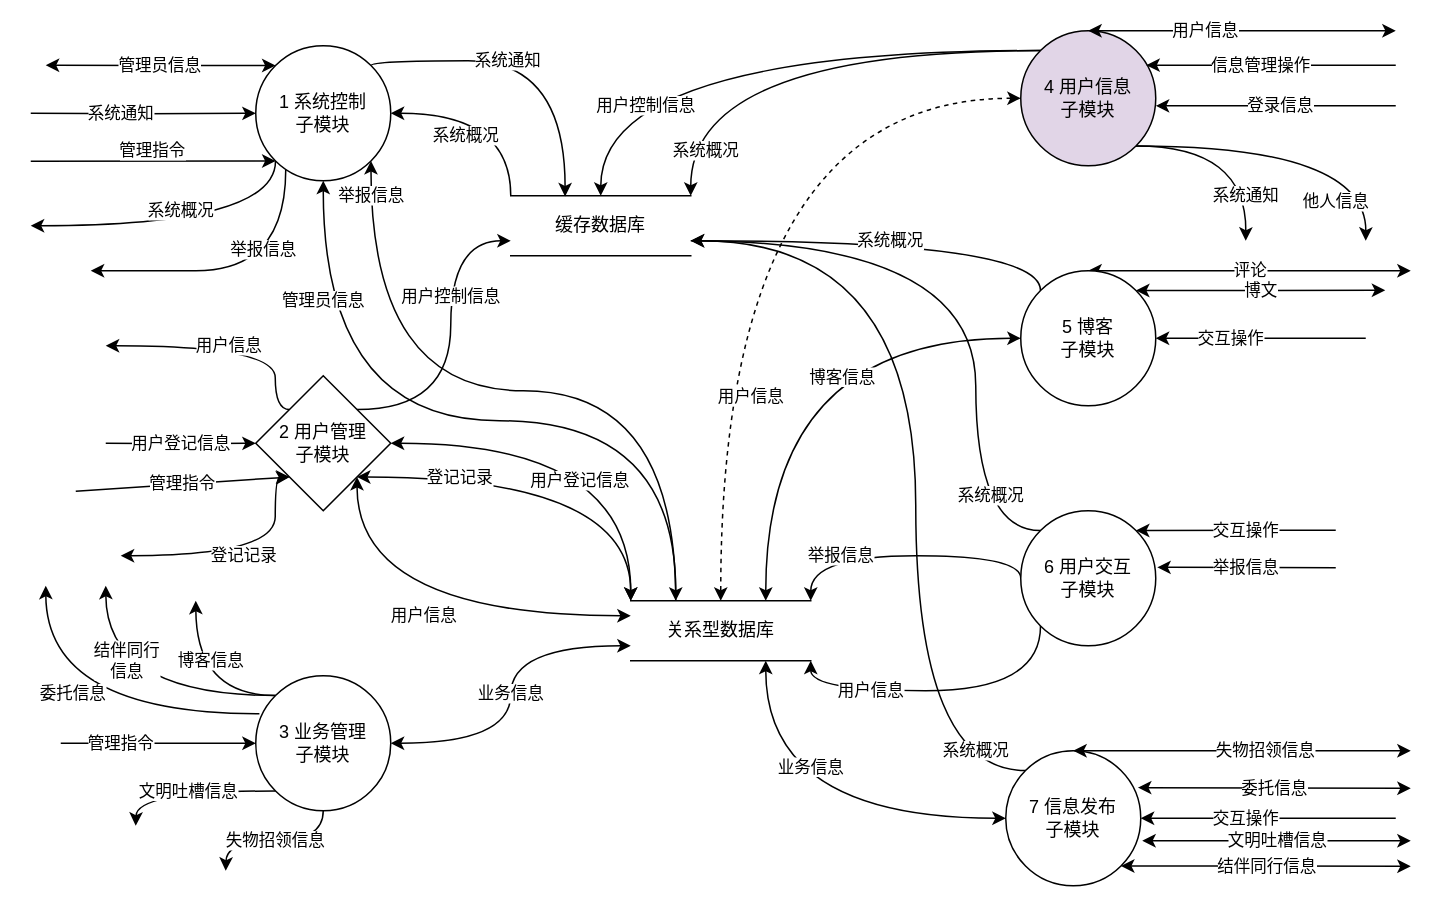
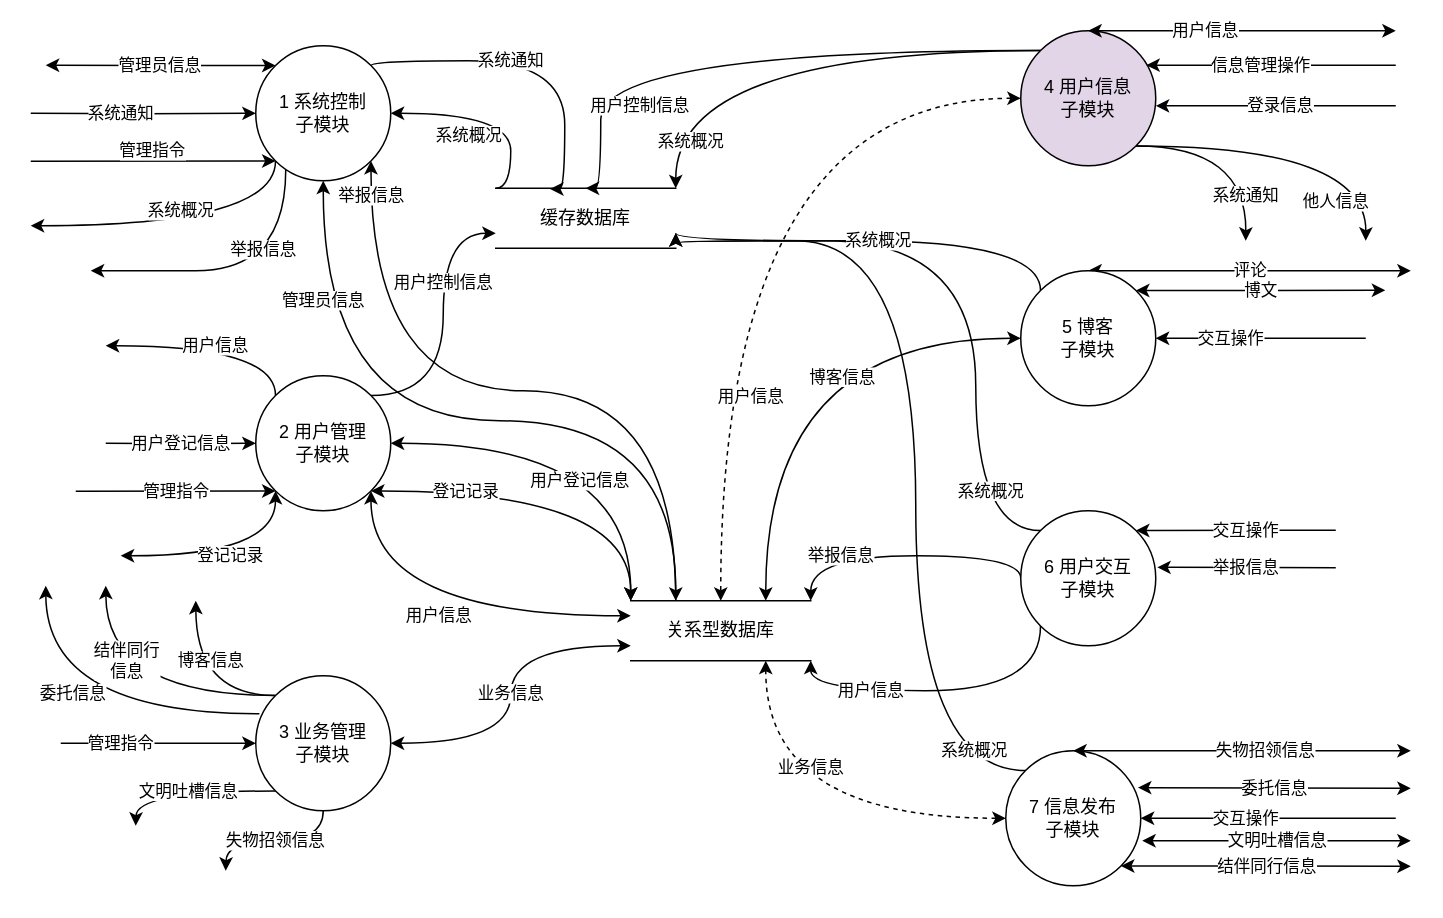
  <mxCell id="0" />
  <mxCell id="1" parent="0" />
  <mxCell id="2" value="用户登记信息" style="edgeStyle=orthogonalEdgeStyle;curved=1;rounded=0;orthogonalLoop=1;jettySize=auto;html=1;exitX=1;exitY=0.5;exitDx=0;exitDy=0;entryX=0;entryY=0;entryDx=0;entryDy=0;startArrow=classic;startFill=1;" parent="1" source="7" target="47" edge="1"><mxGeometry x="-0.051" y="-25" relative="1" as="geometry"><mxPoint as="offset" /></mxGeometry></mxCell>
  <mxCell id="3" value="用户控制信息" style="edgeStyle=orthogonalEdgeStyle;curved=1;rounded=0;orthogonalLoop=1;jettySize=auto;html=1;exitX=1;exitY=0;exitDx=0;exitDy=0;entryX=0;entryY=0.75;entryDx=0;entryDy=0;" parent="1" source="7" target="53" edge="1"><mxGeometry x="0.287" relative="1" as="geometry"><mxPoint as="offset" /></mxGeometry></mxCell>
  <mxCell id="4" value="用户信息" style="edgeStyle=orthogonalEdgeStyle;rounded=0;orthogonalLoop=1;jettySize=auto;html=1;exitX=0;exitY=0;exitDx=0;exitDy=0;curved=1;" parent="1" source="7" edge="1"><mxGeometry relative="1" as="geometry"><mxPoint x="70" y="230" as="targetPoint" /><Array as="points"><mxPoint x="183" y="230" /></Array></mxGeometry></mxCell>
  <mxCell id="5" value="登记记录" style="edgeStyle=orthogonalEdgeStyle;curved=1;rounded=0;orthogonalLoop=1;jettySize=auto;html=1;exitX=1;exitY=1;exitDx=0;exitDy=0;entryX=0;entryY=0;entryDx=0;entryDy=0;startArrow=classic;startFill=1;" edge="1" parent="1" source="7" target="47"><mxGeometry x="-0.487" relative="1" as="geometry"><mxPoint as="offset" /></mxGeometry></mxCell>
  <mxCell id="6" value="登记记录" style="edgeStyle=orthogonalEdgeStyle;curved=1;rounded=0;orthogonalLoop=1;jettySize=auto;html=1;exitX=0;exitY=1;exitDx=0;exitDy=0;startArrow=classic;startFill=1;" edge="1" parent="1" source="7"><mxGeometry relative="1" as="geometry"><mxPoint x="80" y="370" as="targetPoint" /><Array as="points"><mxPoint x="183" y="370" /></Array></mxGeometry></mxCell>
- <mxCell id="7" value="2 用户管理&lt;br&gt;子模块" style="rhombus;whiteSpace=wrap;html=1;" parent="1" vertex="1"><mxGeometry x="170" y="250" width="90" height="90" as="geometry" /></mxCell>
+ <mxCell id="7" value="2 用户管理&lt;br&gt;子模块" style="ellipse;whiteSpace=wrap;html=1;" parent="1" vertex="1"><mxGeometry x="170" y="250" width="90" height="90" as="geometry" /></mxCell>
  <mxCell id="8" value="业务信息" style="edgeStyle=orthogonalEdgeStyle;curved=1;rounded=0;orthogonalLoop=1;jettySize=auto;html=1;entryX=0;entryY=0.75;entryDx=0;entryDy=0;startArrow=classic;startFill=1;" parent="1" source="14" target="47" edge="1"><mxGeometry relative="1" as="geometry" /></mxCell>
  <mxCell id="9" value="委托信息" style="edgeStyle=orthogonalEdgeStyle;curved=1;rounded=0;orthogonalLoop=1;jettySize=auto;html=1;exitX=0.027;exitY=0.282;exitDx=0;exitDy=0;exitPerimeter=0;" parent="1" source="14" edge="1"><mxGeometry x="0.088" y="-13" relative="1" as="geometry"><mxPoint as="offset" /><mxPoint x="30" y="390" as="targetPoint" /></mxGeometry></mxCell>
  <mxCell id="10" value="结伴同行&lt;br&gt;信息" style="edgeStyle=orthogonalEdgeStyle;rounded=0;orthogonalLoop=1;jettySize=auto;html=1;exitX=0;exitY=0;exitDx=0;exitDy=0;curved=1;" parent="1" source="14" edge="1"><mxGeometry x="0.064" y="-23" relative="1" as="geometry"><mxPoint x="70" y="390" as="targetPoint" /><mxPoint as="offset" /></mxGeometry></mxCell>
  <mxCell id="11" value="博客信息" style="edgeStyle=orthogonalEdgeStyle;curved=1;rounded=0;orthogonalLoop=1;jettySize=auto;html=1;exitX=0;exitY=0;exitDx=0;exitDy=0;" parent="1" source="14" edge="1"><mxGeometry x="0.313" y="-10" relative="1" as="geometry"><mxPoint x="130" y="400" as="targetPoint" /><mxPoint as="offset" /></mxGeometry></mxCell>
  <mxCell id="12" value="文明吐槽信息" style="edgeStyle=orthogonalEdgeStyle;curved=1;rounded=0;orthogonalLoop=1;jettySize=auto;html=1;exitX=0;exitY=1;exitDx=0;exitDy=0;" parent="1" source="14" edge="1"><mxGeometry relative="1" as="geometry"><mxPoint x="90" y="550" as="targetPoint" /></mxGeometry></mxCell>
  <mxCell id="13" value="失物招领信息" style="edgeStyle=orthogonalEdgeStyle;curved=1;rounded=0;orthogonalLoop=1;jettySize=auto;html=1;exitX=0.5;exitY=1;exitDx=0;exitDy=0;" parent="1" source="14" edge="1"><mxGeometry relative="1" as="geometry"><mxPoint x="150" y="580" as="targetPoint" /></mxGeometry></mxCell>
  <mxCell id="14" value="3 业务管理&lt;br&gt;子模块" style="ellipse;whiteSpace=wrap;html=1;" parent="1" vertex="1"><mxGeometry x="170" y="450" width="90" height="90" as="geometry" /></mxCell>
  <mxCell id="15" value="系统概况" style="edgeStyle=orthogonalEdgeStyle;curved=1;rounded=0;orthogonalLoop=1;jettySize=auto;html=1;exitX=0;exitY=1;exitDx=0;exitDy=0;" parent="1" source="20" edge="1"><mxGeometry x="0.031" y="-10" relative="1" as="geometry"><Array as="points"><mxPoint x="183" y="150" /><mxPoint x="20" y="150" /></Array><mxPoint as="offset" /><mxPoint x="20" y="150" as="targetPoint" /></mxGeometry></mxCell>
  <mxCell id="16" value="系统通知" style="edgeStyle=orthogonalEdgeStyle;curved=1;rounded=0;orthogonalLoop=1;jettySize=auto;html=1;entryX=0.302;entryY=0.012;entryDx=0;entryDy=0;entryPerimeter=0;exitX=1;exitY=0;exitDx=0;exitDy=0;" parent="1" source="20" target="53" edge="1"><mxGeometry x="-0.155" relative="1" as="geometry"><Array as="points"><mxPoint x="247" y="40" /><mxPoint x="376" y="40" /></Array><mxPoint as="offset" /></mxGeometry></mxCell>
  <mxCell id="17" value="举报信息" style="edgeStyle=orthogonalEdgeStyle;curved=1;rounded=0;orthogonalLoop=1;jettySize=auto;html=1;" parent="1" source="20" edge="1"><mxGeometry x="-0.458" y="-15" relative="1" as="geometry"><mxPoint x="60" y="180" as="targetPoint" /><Array as="points"><mxPoint x="190" y="180" /><mxPoint x="70" y="180" /></Array><mxPoint as="offset" /></mxGeometry></mxCell>
  <mxCell id="18" value="管理员信息" style="edgeStyle=orthogonalEdgeStyle;rounded=0;orthogonalLoop=1;jettySize=auto;html=1;exitX=0;exitY=0;exitDx=0;exitDy=0;startArrow=classic;startFill=1;" edge="1" parent="1" source="20"><mxGeometry relative="1" as="geometry"><mxPoint x="30" y="43" as="targetPoint" /></mxGeometry></mxCell>
  <mxCell id="19" value="管理员信息" style="edgeStyle=orthogonalEdgeStyle;rounded=0;orthogonalLoop=1;jettySize=auto;html=1;exitX=0.5;exitY=1;exitDx=0;exitDy=0;entryX=0.25;entryY=0;entryDx=0;entryDy=0;startArrow=classic;startFill=1;curved=1;" edge="1" parent="1" source="20" target="47"><mxGeometry x="-0.689" relative="1" as="geometry"><Array as="points"><mxPoint x="215" y="280" /><mxPoint x="450" y="280" /></Array><mxPoint as="offset" /></mxGeometry></mxCell>
  <mxCell id="20" value="1 系统控制&lt;br&gt;子模块" style="ellipse;whiteSpace=wrap;html=1;" parent="1" vertex="1"><mxGeometry x="170" y="30" width="90" height="90" as="geometry" /></mxCell>
  <mxCell id="21" value="用户控制信息" style="edgeStyle=orthogonalEdgeStyle;rounded=0;orthogonalLoop=1;jettySize=auto;html=1;exitX=0;exitY=0;exitDx=0;exitDy=0;entryX=0.5;entryY=0;entryDx=0;entryDy=0;curved=1;" parent="1" source="26" target="53" edge="1"><mxGeometry x="0.35" y="37" relative="1" as="geometry"><Array as="points"><mxPoint x="400" y="33" /></Array><mxPoint as="offset" /></mxGeometry></mxCell>
  <mxCell id="22" value="系统概况" style="edgeStyle=orthogonalEdgeStyle;curved=1;rounded=0;orthogonalLoop=1;jettySize=auto;html=1;exitX=0;exitY=0;exitDx=0;exitDy=0;entryX=1;entryY=0;entryDx=0;entryDy=0;" parent="1" source="26" target="53" edge="1"><mxGeometry x="0.818" y="10" relative="1" as="geometry"><mxPoint as="offset" /></mxGeometry></mxCell>
  <mxCell id="23" value="用户信息" style="edgeStyle=orthogonalEdgeStyle;curved=1;rounded=0;orthogonalLoop=1;jettySize=auto;html=1;exitX=0;exitY=0.5;exitDx=0;exitDy=0;entryX=0.5;entryY=0;entryDx=0;entryDy=0;startArrow=classic;startFill=1;dashed=1;" parent="1" source="26" target="47" edge="1"><mxGeometry x="0.491" y="20" relative="1" as="geometry"><mxPoint as="offset" /></mxGeometry></mxCell>
  <mxCell id="24" value="他人信息" style="edgeStyle=orthogonalEdgeStyle;rounded=0;orthogonalLoop=1;jettySize=auto;html=1;exitX=1;exitY=1;exitDx=0;exitDy=0;curved=1;" parent="1" source="26" edge="1"><mxGeometry x="0.76" y="-20" relative="1" as="geometry"><mxPoint x="910" y="160" as="targetPoint" /><mxPoint as="offset" /></mxGeometry></mxCell>
  <mxCell id="25" value="系统通知" style="edgeStyle=orthogonalEdgeStyle;curved=1;rounded=0;orthogonalLoop=1;jettySize=auto;html=1;exitX=1;exitY=1;exitDx=0;exitDy=0;" parent="1" source="26" edge="1"><mxGeometry x="0.56" relative="1" as="geometry"><mxPoint x="830" y="160" as="targetPoint" /><mxPoint as="offset" /></mxGeometry></mxCell>
  <mxCell id="26" value="4 用户信息&lt;br&gt;子模块" style="ellipse;whiteSpace=wrap;html=1;fillColor=#e1d5e7;" parent="1" vertex="1"><mxGeometry x="680" y="20" width="90" height="90" as="geometry" /></mxCell>
  <mxCell id="27" value="举报信息" style="edgeStyle=orthogonalEdgeStyle;curved=1;rounded=0;orthogonalLoop=1;jettySize=auto;html=1;exitX=0;exitY=0.5;exitDx=0;exitDy=0;entryX=1;entryY=0;entryDx=0;entryDy=0;" parent="1" source="30" target="47" edge="1"><mxGeometry x="0.46" relative="1" as="geometry"><Array as="points"><mxPoint x="680" y="370" /><mxPoint x="540" y="370" /></Array><mxPoint as="offset" /></mxGeometry></mxCell>
  <mxCell id="28" value="用户信息" style="edgeStyle=orthogonalEdgeStyle;curved=1;rounded=0;orthogonalLoop=1;jettySize=auto;html=1;exitX=0;exitY=1;exitDx=0;exitDy=0;entryX=1;entryY=1;entryDx=0;entryDy=0;" parent="1" source="30" target="47" edge="1"><mxGeometry x="0.445" relative="1" as="geometry"><mxPoint as="offset" /><Array as="points"><mxPoint x="693" y="460" /><mxPoint x="540" y="460" /></Array></mxGeometry></mxCell>
  <mxCell id="29" value="系统概况" style="edgeStyle=orthogonalEdgeStyle;curved=1;rounded=0;orthogonalLoop=1;jettySize=auto;html=1;exitX=0;exitY=0;exitDx=0;exitDy=0;entryX=1;entryY=0.75;entryDx=0;entryDy=0;endArrow=none;" parent="1" source="30" target="53" edge="1"><mxGeometry x="-0.689" y="-10" relative="1" as="geometry"><Array as="points"><mxPoint x="650" y="353" /><mxPoint x="650" y="160" /></Array><mxPoint as="offset" /></mxGeometry></mxCell>
  <mxCell id="30" value="6 用户交互&lt;br&gt;子模块" style="ellipse;whiteSpace=wrap;html=1;" parent="1" vertex="1"><mxGeometry x="680" y="340" width="90" height="90" as="geometry" /></mxCell>
  <mxCell id="31" style="edgeStyle=orthogonalEdgeStyle;curved=1;rounded=0;orthogonalLoop=1;jettySize=auto;html=1;exitX=0;exitY=0.5;exitDx=0;exitDy=0;entryX=0.75;entryY=0;entryDx=0;entryDy=0;startArrow=classic;startFill=1;" parent="1" source="36" target="47" edge="1"><mxGeometry relative="1" as="geometry" /></mxCell>
  <mxCell id="32" value="博客信息" style="edgeLabel;html=1;align=center;verticalAlign=middle;resizable=0;points=[];" parent="31" vertex="1" connectable="0"><mxGeometry x="-0.48" y="15" relative="1" as="geometry"><mxPoint x="-30" y="10" as="offset" /></mxGeometry></mxCell>
  <mxCell id="33" value="博文" style="edgeStyle=orthogonalEdgeStyle;curved=1;rounded=0;orthogonalLoop=1;jettySize=auto;html=1;exitX=1;exitY=0;exitDx=0;exitDy=0;startArrow=classic;startFill=1;" parent="1" source="36" edge="1"><mxGeometry relative="1" as="geometry"><mxPoint x="923" y="193" as="targetPoint" /></mxGeometry></mxCell>
  <mxCell id="34" value="系统概况" style="edgeStyle=orthogonalEdgeStyle;curved=1;rounded=0;orthogonalLoop=1;jettySize=auto;html=1;exitX=0;exitY=0;exitDx=0;exitDy=0;entryX=1;entryY=0.75;entryDx=0;entryDy=0;" parent="1" source="36" target="53" edge="1"><mxGeometry relative="1" as="geometry"><Array as="points"><mxPoint x="693" y="160" /></Array></mxGeometry></mxCell>
  <mxCell id="35" value="评论" style="rounded=0;orthogonalLoop=1;jettySize=auto;html=1;exitX=0.5;exitY=0;exitDx=0;exitDy=0;startArrow=classic;startFill=1;" parent="1" source="36" edge="1"><mxGeometry relative="1" as="geometry"><mxPoint x="940" y="180" as="targetPoint" /></mxGeometry></mxCell>
  <mxCell id="36" value="5 博客&lt;br&gt;子模块" style="ellipse;whiteSpace=wrap;html=1;" parent="1" vertex="1"><mxGeometry x="680" y="180" width="90" height="90" as="geometry" /></mxCell>
- <mxCell id="37" style="edgeStyle=orthogonalEdgeStyle;rounded=0;orthogonalLoop=1;jettySize=auto;html=1;exitX=0;exitY=0.5;exitDx=0;exitDy=0;entryX=0.75;entryY=1;entryDx=0;entryDy=0;curved=1;startArrow=classic;startFill=1;" parent="1" source="43" target="47" edge="1"><mxGeometry relative="1" as="geometry" /></mxCell>
+ <mxCell id="37" style="edgeStyle=orthogonalEdgeStyle;rounded=0;orthogonalLoop=1;jettySize=auto;html=1;exitX=0;exitY=0.5;exitDx=0;exitDy=0;entryX=0.75;entryY=1;entryDx=0;entryDy=0;curved=1;startArrow=classic;startFill=1;dashed=1;" parent="1" source="43" target="47" edge="1"><mxGeometry relative="1" as="geometry" /></mxCell>
  <mxCell id="38" value="&lt;span style=&quot;font-family: &amp;#34;helvetica&amp;#34;&quot;&gt;业务信息&lt;br&gt;&lt;/span&gt;" style="edgeLabel;html=1;align=center;verticalAlign=middle;resizable=0;points=[];" parent="37" vertex="1" connectable="0"><mxGeometry x="-0.01" y="-35" relative="1" as="geometry"><mxPoint as="offset" /></mxGeometry></mxCell>
  <mxCell id="39" value="系统概况" style="edgeStyle=orthogonalEdgeStyle;curved=1;rounded=0;orthogonalLoop=1;jettySize=auto;html=1;exitX=0;exitY=0;exitDx=0;exitDy=0;entryX=1;entryY=0.75;entryDx=0;entryDy=0;" parent="1" source="43" target="53" edge="1"><mxGeometry x="-0.885" y="-13" relative="1" as="geometry"><Array as="points"><mxPoint x="610" y="513" /><mxPoint x="610" y="160" /></Array><mxPoint as="offset" /></mxGeometry></mxCell>
  <mxCell id="40" value="委托信息" style="edgeStyle=none;rounded=0;orthogonalLoop=1;jettySize=auto;html=1;exitX=0.979;exitY=0.273;exitDx=0;exitDy=0;exitPerimeter=0;startArrow=classic;startFill=1;endArrow=classic;endFill=1;" parent="1" source="43" edge="1"><mxGeometry relative="1" as="geometry"><mxPoint x="940" y="525" as="targetPoint" /></mxGeometry></mxCell>
  <mxCell id="41" value="文明吐槽信息" style="edgeStyle=none;rounded=0;orthogonalLoop=1;jettySize=auto;html=1;startArrow=classic;startFill=1;endArrow=classic;endFill=1;" parent="1" edge="1"><mxGeometry relative="1" as="geometry"><mxPoint x="940" y="560" as="targetPoint" /><mxPoint x="761" y="560" as="sourcePoint" /></mxGeometry></mxCell>
  <mxCell id="42" value="结伴同行信息" style="edgeStyle=none;rounded=0;orthogonalLoop=1;jettySize=auto;html=1;exitX=1;exitY=1;exitDx=0;exitDy=0;startArrow=classic;startFill=1;endArrow=classic;endFill=1;" parent="1" source="43" edge="1"><mxGeometry relative="1" as="geometry"><mxPoint x="940" y="577" as="targetPoint" /></mxGeometry></mxCell>
  <mxCell id="43" value="7 信息发布&lt;br&gt;子模块" style="ellipse;whiteSpace=wrap;html=1;" parent="1" vertex="1"><mxGeometry x="670" y="500" width="90" height="90" as="geometry" /></mxCell>
  <mxCell id="44" value="系统概况" style="edgeStyle=orthogonalEdgeStyle;curved=1;rounded=0;orthogonalLoop=1;jettySize=auto;html=1;exitX=0;exitY=0;exitDx=0;exitDy=0;entryX=1;entryY=0.5;entryDx=0;entryDy=0;" parent="1" source="53" target="20" edge="1"><mxGeometry x="0.259" y="15" relative="1" as="geometry"><Array as="points"><mxPoint x="340" y="75" /></Array><mxPoint as="offset" /></mxGeometry></mxCell>
  <mxCell id="45" value="举报信息" style="edgeStyle=orthogonalEdgeStyle;curved=1;rounded=0;orthogonalLoop=1;jettySize=auto;html=1;exitX=0.25;exitY=0;exitDx=0;exitDy=0;entryX=1;entryY=1;entryDx=0;entryDy=0;" parent="1" source="47" target="20" edge="1"><mxGeometry x="0.907" relative="1" as="geometry"><mxPoint as="offset" /></mxGeometry></mxCell>
  <mxCell id="46" value="用户信息" style="edgeStyle=orthogonalEdgeStyle;curved=1;rounded=0;orthogonalLoop=1;jettySize=auto;html=1;exitX=0;exitY=0.25;exitDx=0;exitDy=0;entryX=1;entryY=1;entryDx=0;entryDy=0;startArrow=classic;startFill=1;" parent="1" source="47" target="7" edge="1"><mxGeometry relative="1" as="geometry" /></mxCell>
  <mxCell id="47" value="关系型数据库" style="shape=partialRectangle;whiteSpace=wrap;html=1;left=0;right=0;fillColor=none;" parent="1" vertex="1"><mxGeometry x="420" y="400" width="120" height="40" as="geometry" /></mxCell>
  <mxCell id="48" value="系统通知" style="edgeStyle=orthogonalEdgeStyle;rounded=0;orthogonalLoop=1;jettySize=auto;html=1;entryX=0;entryY=0.5;entryDx=0;entryDy=0;curved=1;" parent="1" target="20" edge="1"><mxGeometry x="-0.2" relative="1" as="geometry"><mxPoint as="offset" /><mxPoint x="20" y="75" as="sourcePoint" /></mxGeometry></mxCell>
  <mxCell id="49" value="管理指令" style="rounded=0;orthogonalLoop=1;jettySize=auto;html=1;entryX=0;entryY=1;entryDx=0;entryDy=0;" parent="1" target="20" edge="1"><mxGeometry x="-0.009" y="7" relative="1" as="geometry"><mxPoint as="offset" /><mxPoint x="20" y="107" as="sourcePoint" /></mxGeometry></mxCell>
  <mxCell id="50" value="用户登记信息" style="edgeStyle=orthogonalEdgeStyle;curved=1;rounded=0;orthogonalLoop=1;jettySize=auto;html=1;exitX=1;exitY=0.5;exitDx=0;exitDy=0;" parent="1" target="7" edge="1"><mxGeometry relative="1" as="geometry"><mxPoint x="70" y="295" as="sourcePoint" /></mxGeometry></mxCell>
  <mxCell id="51" value="管理指令" style="rounded=0;orthogonalLoop=1;jettySize=auto;html=1;entryX=0;entryY=1;entryDx=0;entryDy=0;" parent="1" target="7" edge="1"><mxGeometry relative="1" as="geometry"><mxPoint x="50" y="327" as="sourcePoint" /></mxGeometry></mxCell>
  <mxCell id="52" value="管理指令" style="rounded=0;orthogonalLoop=1;jettySize=auto;html=1;entryX=0;entryY=0.5;entryDx=0;entryDy=0;" parent="1" target="14" edge="1"><mxGeometry x="-0.385" relative="1" as="geometry"><mxPoint as="offset" /><mxPoint x="40" y="495" as="sourcePoint" /></mxGeometry></mxCell>
- <mxCell id="53" value="缓存数据库" style="shape=partialRectangle;whiteSpace=wrap;html=1;left=0;right=0;fillColor=none;" parent="1" vertex="1"><mxGeometry x="340" y="130" width="120" height="40" as="geometry" /></mxCell>
+ <mxCell id="53" value="缓存数据库" style="shape=partialRectangle;whiteSpace=wrap;html=1;left=0;right=0;fillColor=none;" parent="1" vertex="1"><mxGeometry x="330" y="125" width="120" height="40" as="geometry" /></mxCell>
  <mxCell id="54" value="登录信息" style="rounded=0;orthogonalLoop=1;jettySize=auto;html=1;entryX=1;entryY=0.556;entryDx=0;entryDy=0;entryPerimeter=0;" parent="1" target="26" edge="1"><mxGeometry x="-0.043" relative="1" as="geometry"><mxPoint as="offset" /><mxPoint x="930" y="70" as="sourcePoint" /></mxGeometry></mxCell>
  <mxCell id="55" value="用户信息" style="rounded=0;orthogonalLoop=1;jettySize=auto;html=1;entryX=0.5;entryY=0;entryDx=0;entryDy=0;startArrow=classic;startFill=1;" parent="1" target="26" edge="1"><mxGeometry x="0.236" relative="1" as="geometry"><mxPoint as="offset" /><mxPoint x="930" y="20" as="sourcePoint" /></mxGeometry></mxCell>
  <mxCell id="56" value="交互操作" style="rounded=0;orthogonalLoop=1;jettySize=auto;html=1;entryX=1;entryY=0.5;entryDx=0;entryDy=0;" parent="1" target="36" edge="1"><mxGeometry x="0.286" relative="1" as="geometry"><mxPoint as="offset" /><mxPoint x="910" y="225" as="sourcePoint" /></mxGeometry></mxCell>
  <mxCell id="57" value="交互操作" style="rounded=0;orthogonalLoop=1;jettySize=auto;html=1;entryX=1;entryY=0;entryDx=0;entryDy=0;" parent="1" target="30" edge="1"><mxGeometry x="-0.099" relative="1" as="geometry"><mxPoint as="offset" /><mxPoint x="890" y="353" as="sourcePoint" /></mxGeometry></mxCell>
  <mxCell id="58" value="举报信息" style="rounded=0;orthogonalLoop=1;jettySize=auto;html=1;entryX=1.011;entryY=0.419;entryDx=0;entryDy=0;entryPerimeter=0;" parent="1" target="30" edge="1"><mxGeometry relative="1" as="geometry"><mxPoint x="890" y="378" as="sourcePoint" /></mxGeometry></mxCell>
  <mxCell id="59" value="失物招领信息" style="rounded=0;orthogonalLoop=1;jettySize=auto;html=1;entryX=0.5;entryY=0;entryDx=0;entryDy=0;startArrow=classic;startFill=1;endArrow=classic;endFill=1;" parent="1" target="43" edge="1"><mxGeometry x="-0.135" relative="1" as="geometry"><mxPoint as="offset" /><mxPoint x="940" y="500" as="sourcePoint" /></mxGeometry></mxCell>
  <mxCell id="60" value="信息管理操作" style="rounded=0;orthogonalLoop=1;jettySize=auto;html=1;entryX=0.93;entryY=0.255;entryDx=0;entryDy=0;entryPerimeter=0;" parent="1" target="26" edge="1"><mxGeometry x="0.082" relative="1" as="geometry"><mxPoint as="offset" /><mxPoint x="930" y="43" as="sourcePoint" /></mxGeometry></mxCell>
  <mxCell id="61" value="交互操作" style="rounded=0;orthogonalLoop=1;jettySize=auto;html=1;entryX=1;entryY=0.5;entryDx=0;entryDy=0;" parent="1" target="43" edge="1"><mxGeometry x="0.176" relative="1" as="geometry"><mxPoint as="offset" /><mxPoint x="930" y="545" as="sourcePoint" /><mxPoint x="760" y="530" as="targetPoint" /></mxGeometry></mxCell>
